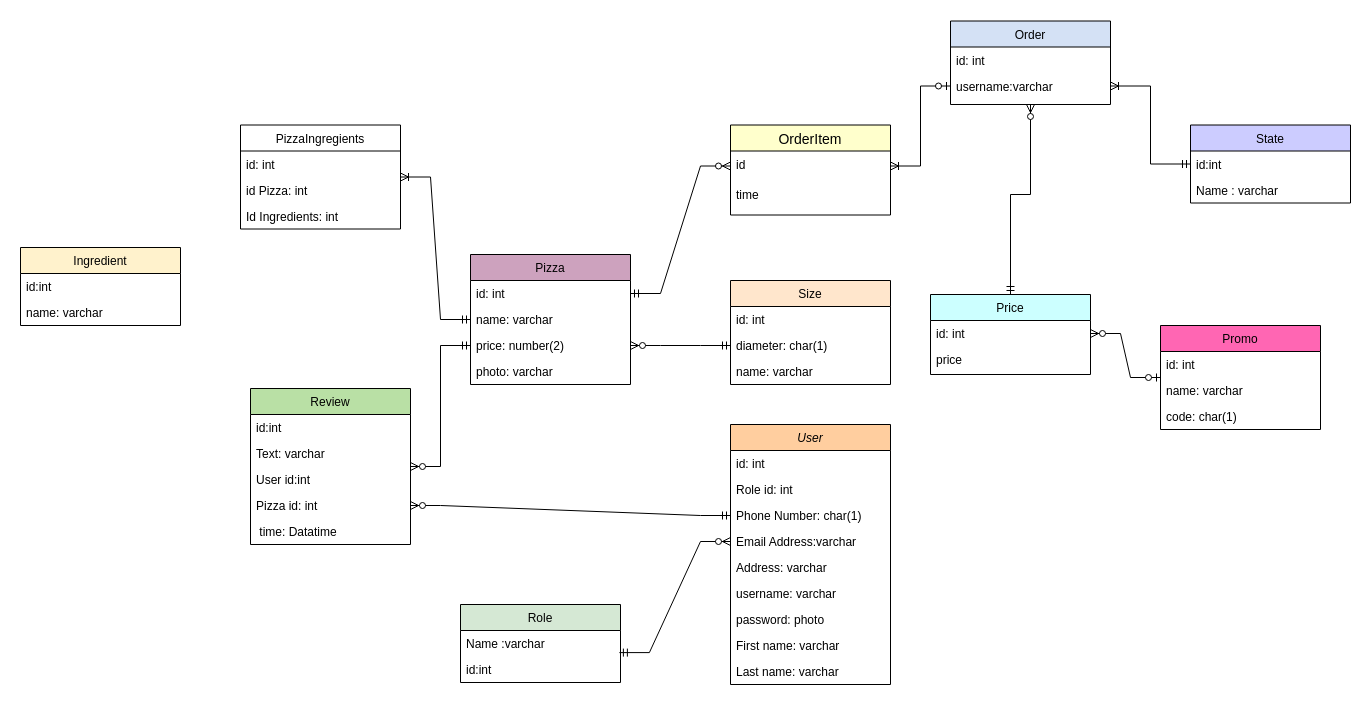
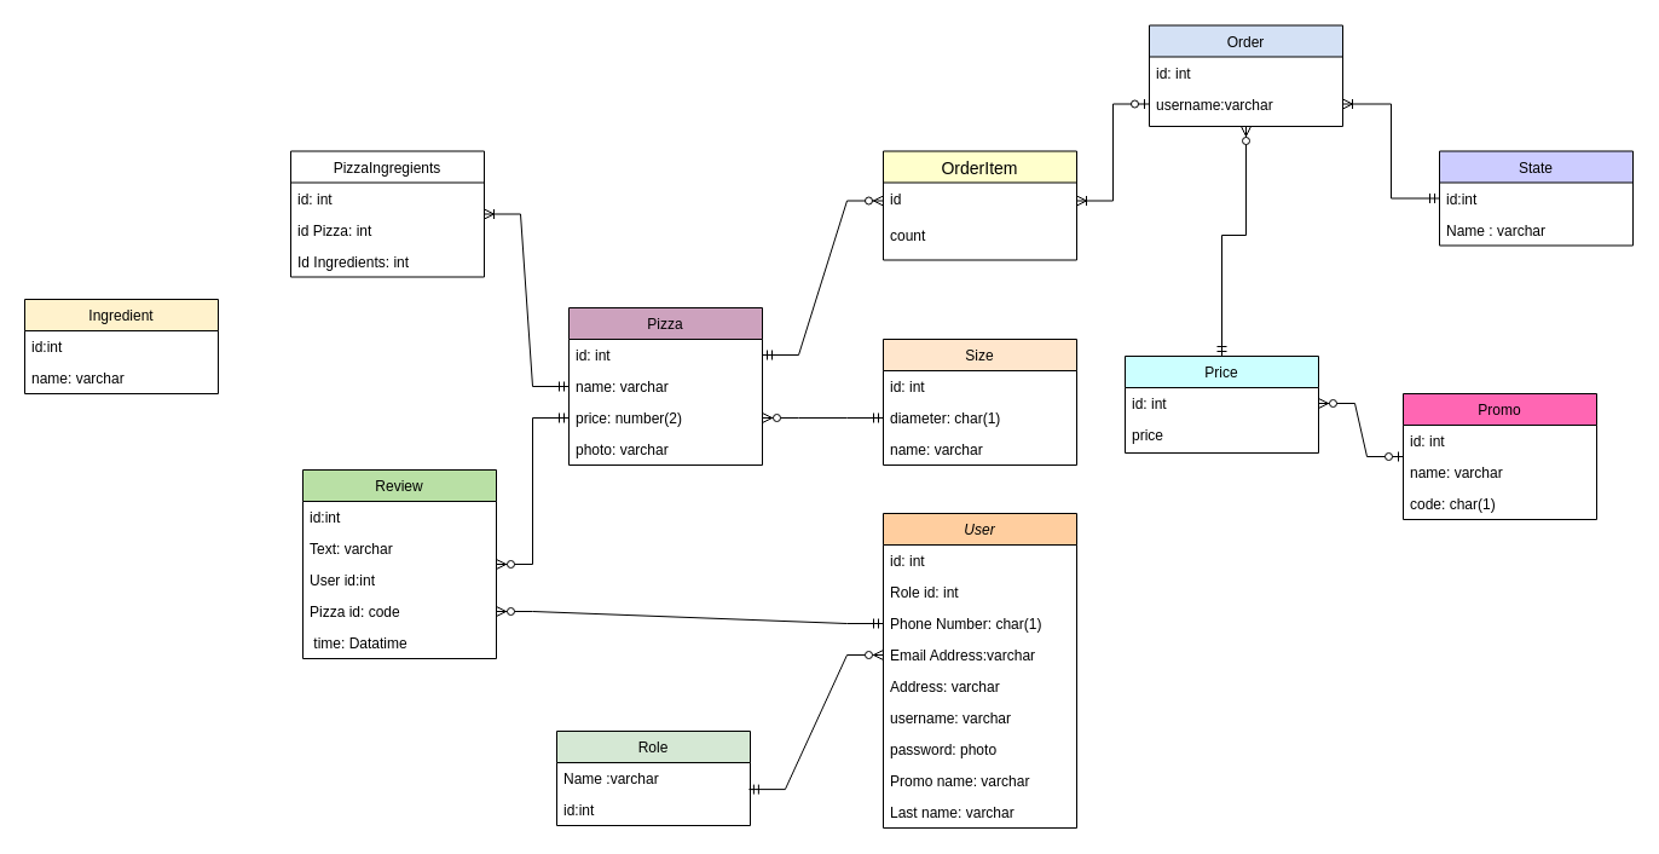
  <mxCell id="0" />
  <mxCell id="1" parent="0" />
  <mxCell id="2" value="User" style="swimlane;fontStyle=2;align=center;verticalAlign=top;childLayout=stackLayout;horizontal=1;startSize=26;horizontalStack=0;resizeParent=1;resizeLast=0;collapsible=1;marginBottom=0;rounded=0;shadow=0;strokeWidth=1;fillColor=#FFCE9F;" parent="1" vertex="1"><mxGeometry x="730" y="424" width="160" height="260" as="geometry"><mxRectangle x="230" y="140" width="160" height="26" as="alternateBounds" /></mxGeometry></mxCell>
  <mxCell id="3" value="id: int" style="text;align=left;verticalAlign=top;spacingLeft=4;spacingRight=4;overflow=hidden;rotatable=0;points=[[0,0.5],[1,0.5]];portConstraint=eastwest;" parent="2" vertex="1"><mxGeometry y="26" width="160" height="26" as="geometry" /></mxCell>
  <mxCell id="4" value="Role id: int" style="text;align=left;verticalAlign=top;spacingLeft=4;spacingRight=4;overflow=hidden;rotatable=0;points=[[0,0.5],[1,0.5]];portConstraint=eastwest;" parent="2" vertex="1"><mxGeometry y="52" width="160" height="26" as="geometry" /></mxCell>
  <mxCell id="5" value="Phone Number: char(1)" style="text;align=left;verticalAlign=top;spacingLeft=4;spacingRight=4;overflow=hidden;rotatable=0;points=[[0,0.5],[1,0.5]];portConstraint=eastwest;rounded=0;shadow=0;html=0;" parent="2" vertex="1"><mxGeometry y="78" width="160" height="26" as="geometry" /></mxCell>
  <mxCell id="6" value="Email Address:varchar" style="text;align=left;verticalAlign=top;spacingLeft=4;spacingRight=4;overflow=hidden;rotatable=0;points=[[0,0.5],[1,0.5]];portConstraint=eastwest;rounded=0;shadow=0;html=0;" parent="2" vertex="1"><mxGeometry y="104" width="160" height="26" as="geometry" /></mxCell>
  <mxCell id="7" value="Address: varchar&#10;" style="text;align=left;verticalAlign=top;spacingLeft=4;spacingRight=4;overflow=hidden;rotatable=0;points=[[0,0.5],[1,0.5]];portConstraint=eastwest;rounded=0;shadow=0;html=0;" parent="2" vertex="1"><mxGeometry y="130" width="160" height="26" as="geometry" /></mxCell>
  <mxCell id="8" value="username: varchar" style="text;align=left;verticalAlign=top;spacingLeft=4;spacingRight=4;overflow=hidden;rotatable=0;points=[[0,0.5],[1,0.5]];portConstraint=eastwest;" parent="2" vertex="1"><mxGeometry y="156" width="160" height="26" as="geometry" /></mxCell>
  <mxCell id="9" value="password: photo" style="text;align=left;verticalAlign=top;spacingLeft=4;spacingRight=4;overflow=hidden;rotatable=0;points=[[0,0.5],[1,0.5]];portConstraint=eastwest;" parent="2" vertex="1"><mxGeometry y="182" width="160" height="26" as="geometry" /></mxCell>
- <mxCell id="10" value="First name: varchar" style="text;align=left;verticalAlign=top;spacingLeft=4;spacingRight=4;overflow=hidden;rotatable=0;points=[[0,0.5],[1,0.5]];portConstraint=eastwest;" parent="2" vertex="1"><mxGeometry y="208" width="160" height="26" as="geometry" /></mxCell>
+ <mxCell id="10" value="Promo name: varchar" style="text;align=left;verticalAlign=top;spacingLeft=4;spacingRight=4;overflow=hidden;rotatable=0;points=[[0,0.5],[1,0.5]];portConstraint=eastwest;" parent="2" vertex="1"><mxGeometry y="208" width="160" height="26" as="geometry" /></mxCell>
  <mxCell id="11" value="Last name: varchar" style="text;align=left;verticalAlign=top;spacingLeft=4;spacingRight=4;overflow=hidden;rotatable=0;points=[[0,0.5],[1,0.5]];portConstraint=eastwest;" parent="2" vertex="1"><mxGeometry y="234" width="160" height="26" as="geometry" /></mxCell>
  <mxCell id="12" value="Ingredient" style="swimlane;fontStyle=0;align=center;verticalAlign=top;childLayout=stackLayout;horizontal=1;startSize=26;horizontalStack=0;resizeParent=1;resizeLast=0;collapsible=1;marginBottom=0;rounded=0;shadow=0;strokeWidth=1;fillColor=#FFF2CC;" parent="1" vertex="1"><mxGeometry x="20" y="247" width="160" height="78" as="geometry"><mxRectangle x="340" y="380" width="170" height="26" as="alternateBounds" /></mxGeometry></mxCell>
  <mxCell id="13" value="id:int" style="text;align=left;verticalAlign=top;spacingLeft=4;spacingRight=4;overflow=hidden;rotatable=0;points=[[0,0.5],[1,0.5]];portConstraint=eastwest;" parent="12" vertex="1"><mxGeometry y="26" width="160" height="26" as="geometry" /></mxCell>
  <mxCell id="14" value="name: varchar" style="text;align=left;verticalAlign=top;spacingLeft=4;spacingRight=4;overflow=hidden;rotatable=0;points=[[0,0.5],[1,0.5]];portConstraint=eastwest;" parent="12" vertex="1"><mxGeometry y="52" width="160" height="26" as="geometry" /></mxCell>
  <mxCell id="15" value="Role" style="swimlane;fontStyle=0;align=center;verticalAlign=top;childLayout=stackLayout;horizontal=1;startSize=26;horizontalStack=0;resizeParent=1;resizeLast=0;collapsible=1;marginBottom=0;rounded=0;shadow=0;strokeWidth=1;fillColor=#D5E8D4;" parent="1" vertex="1"><mxGeometry x="460" y="604" width="160" height="78" as="geometry"><mxRectangle x="130" y="380" width="160" height="26" as="alternateBounds" /></mxGeometry></mxCell>
  <mxCell id="16" value="Name :varchar" style="text;align=left;verticalAlign=top;spacingLeft=4;spacingRight=4;overflow=hidden;rotatable=0;points=[[0,0.5],[1,0.5]];portConstraint=eastwest;" parent="15" vertex="1"><mxGeometry y="26" width="160" height="26" as="geometry" /></mxCell>
  <mxCell id="17" value="id:int" style="text;align=left;verticalAlign=top;spacingLeft=4;spacingRight=4;overflow=hidden;rotatable=0;points=[[0,0.5],[1,0.5]];portConstraint=eastwest;rounded=0;shadow=0;html=0;" parent="15" vertex="1"><mxGeometry y="52" width="160" height="26" as="geometry" /></mxCell>
  <mxCell id="18" value="Pizza" style="swimlane;fontStyle=0;align=center;verticalAlign=top;childLayout=stackLayout;horizontal=1;startSize=26;horizontalStack=0;resizeParent=1;resizeLast=0;collapsible=1;marginBottom=0;rounded=0;shadow=0;strokeWidth=1;fillColor=#CDA2BE;" parent="1" vertex="1"><mxGeometry x="470" y="254" width="160" height="130" as="geometry"><mxRectangle x="130" y="380" width="160" height="26" as="alternateBounds" /></mxGeometry></mxCell>
  <mxCell id="19" value="id: int" style="text;align=left;verticalAlign=top;spacingLeft=4;spacingRight=4;overflow=hidden;rotatable=0;points=[[0,0.5],[1,0.5]];portConstraint=eastwest;" parent="18" vertex="1"><mxGeometry y="26" width="160" height="26" as="geometry" /></mxCell>
  <mxCell id="20" value="name: varchar" style="text;align=left;verticalAlign=top;spacingLeft=4;spacingRight=4;overflow=hidden;rotatable=0;points=[[0,0.5],[1,0.5]];portConstraint=eastwest;" parent="18" vertex="1"><mxGeometry y="52" width="160" height="26" as="geometry" /></mxCell>
  <mxCell id="21" value="price: number(2)" style="text;align=left;verticalAlign=top;spacingLeft=4;spacingRight=4;overflow=hidden;rotatable=0;points=[[0,0.5],[1,0.5]];portConstraint=eastwest;" parent="18" vertex="1"><mxGeometry y="78" width="160" height="26" as="geometry" /></mxCell>
  <mxCell id="22" value="photo: varchar" style="text;align=left;verticalAlign=top;spacingLeft=4;spacingRight=4;overflow=hidden;rotatable=0;points=[[0,0.5],[1,0.5]];portConstraint=eastwest;" parent="18" vertex="1"><mxGeometry y="104" width="160" height="26" as="geometry" /></mxCell>
  <mxCell id="23" value="Size" style="swimlane;fontStyle=0;align=center;verticalAlign=top;childLayout=stackLayout;horizontal=1;startSize=26;horizontalStack=0;resizeParent=1;resizeLast=0;collapsible=1;marginBottom=0;rounded=0;shadow=0;strokeWidth=1;fillColor=#FFE6CC;" parent="1" vertex="1"><mxGeometry x="730" y="280" width="160" height="104" as="geometry"><mxRectangle x="340" y="380" width="170" height="26" as="alternateBounds" /></mxGeometry></mxCell>
  <mxCell id="24" value="id: int" style="text;align=left;verticalAlign=top;spacingLeft=4;spacingRight=4;overflow=hidden;rotatable=0;points=[[0,0.5],[1,0.5]];portConstraint=eastwest;" parent="23" vertex="1"><mxGeometry y="26" width="160" height="26" as="geometry" /></mxCell>
  <mxCell id="25" value="diameter: char(1)" style="text;align=left;verticalAlign=top;spacingLeft=4;spacingRight=4;overflow=hidden;rotatable=0;points=[[0,0.5],[1,0.5]];portConstraint=eastwest;" parent="23" vertex="1"><mxGeometry y="52" width="160" height="26" as="geometry" /></mxCell>
  <mxCell id="26" value="name: varchar" style="text;align=left;verticalAlign=top;spacingLeft=4;spacingRight=4;overflow=hidden;rotatable=0;points=[[0,0.5],[1,0.5]];portConstraint=eastwest;" parent="23" vertex="1"><mxGeometry y="78" width="160" height="26" as="geometry" /></mxCell>
  <mxCell id="27" value="Review" style="swimlane;fontStyle=0;align=center;verticalAlign=top;childLayout=stackLayout;horizontal=1;startSize=26;horizontalStack=0;resizeParent=1;resizeLast=0;collapsible=1;marginBottom=0;rounded=0;shadow=0;strokeWidth=1;fillColor=#B9E0A5;" parent="1" vertex="1"><mxGeometry x="250" y="388" width="160" height="156" as="geometry"><mxRectangle x="550" y="140" width="160" height="26" as="alternateBounds" /></mxGeometry></mxCell>
  <mxCell id="28" value="id:int" style="text;align=left;verticalAlign=top;spacingLeft=4;spacingRight=4;overflow=hidden;rotatable=0;points=[[0,0.5],[1,0.5]];portConstraint=eastwest;rounded=0;shadow=0;html=0;" parent="27" vertex="1"><mxGeometry y="26" width="160" height="26" as="geometry" /></mxCell>
  <mxCell id="29" value="Text: varchar" style="text;align=left;verticalAlign=top;spacingLeft=4;spacingRight=4;overflow=hidden;rotatable=0;points=[[0,0.5],[1,0.5]];portConstraint=eastwest;rounded=0;shadow=0;html=0;" parent="27" vertex="1"><mxGeometry y="52" width="160" height="26" as="geometry" /></mxCell>
  <mxCell id="30" value="User id:int" style="text;align=left;verticalAlign=top;spacingLeft=4;spacingRight=4;overflow=hidden;rotatable=0;points=[[0,0.5],[1,0.5]];portConstraint=eastwest;rounded=0;shadow=0;html=0;" parent="27" vertex="1"><mxGeometry y="78" width="160" height="26" as="geometry" /></mxCell>
- <mxCell id="31" value="Pizza id: int" style="text;align=left;verticalAlign=top;spacingLeft=4;spacingRight=4;overflow=hidden;rotatable=0;points=[[0,0.5],[1,0.5]];portConstraint=eastwest;rounded=0;shadow=0;html=0;" parent="27" vertex="1"><mxGeometry y="104" width="160" height="26" as="geometry" /></mxCell>
+ <mxCell id="31" value="Pizza id: code" style="text;align=left;verticalAlign=top;spacingLeft=4;spacingRight=4;overflow=hidden;rotatable=0;points=[[0,0.5],[1,0.5]];portConstraint=eastwest;rounded=0;shadow=0;html=0;" parent="27" vertex="1"><mxGeometry y="104" width="160" height="26" as="geometry" /></mxCell>
  <mxCell id="32" value=" time: Datatime" style="text;align=left;verticalAlign=top;spacingLeft=4;spacingRight=4;overflow=hidden;rotatable=0;points=[[0,0.5],[1,0.5]];portConstraint=eastwest;rounded=0;shadow=0;html=0;" parent="27" vertex="1"><mxGeometry y="130" width="160" height="26" as="geometry" /></mxCell>
  <mxCell id="33" value="PizzaIngregients" style="swimlane;fontStyle=0;align=center;verticalAlign=top;childLayout=stackLayout;horizontal=1;startSize=26;horizontalStack=0;resizeParent=1;resizeLast=0;collapsible=1;marginBottom=0;rounded=0;shadow=0;strokeWidth=1;" parent="1" vertex="1"><mxGeometry x="240" y="124.5" width="160" height="104" as="geometry"><mxRectangle x="520" y="390" width="170" height="26" as="alternateBounds" /></mxGeometry></mxCell>
  <mxCell id="34" value="id: int" style="text;align=left;verticalAlign=top;spacingLeft=4;spacingRight=4;overflow=hidden;rotatable=0;points=[[0,0.5],[1,0.5]];portConstraint=eastwest;" parent="33" vertex="1"><mxGeometry y="26" width="160" height="26" as="geometry" /></mxCell>
  <mxCell id="35" value="id Pizza: int" style="text;align=left;verticalAlign=top;spacingLeft=4;spacingRight=4;overflow=hidden;rotatable=0;points=[[0,0.5],[1,0.5]];portConstraint=eastwest;" parent="33" vertex="1"><mxGeometry y="52" width="160" height="26" as="geometry" /></mxCell>
  <mxCell id="36" value="Id Ingredients: int" style="text;align=left;verticalAlign=top;spacingLeft=4;spacingRight=4;overflow=hidden;rotatable=0;points=[[0,0.5],[1,0.5]];portConstraint=eastwest;" parent="33" vertex="1"><mxGeometry y="78" width="160" height="26" as="geometry" /></mxCell>
  <mxCell id="37" value="Promo" style="swimlane;fontStyle=0;align=center;verticalAlign=top;childLayout=stackLayout;horizontal=1;startSize=26;horizontalStack=0;resizeParent=1;resizeLast=0;collapsible=1;marginBottom=0;rounded=0;shadow=0;strokeWidth=1;fillColor=#FF66B3;" parent="1" vertex="1"><mxGeometry x="1160" y="325" width="160" height="104" as="geometry"><mxRectangle x="130" y="380" width="160" height="26" as="alternateBounds" /></mxGeometry></mxCell>
  <mxCell id="38" value="id: int" style="text;align=left;verticalAlign=top;spacingLeft=4;spacingRight=4;overflow=hidden;rotatable=0;points=[[0,0.5],[1,0.5]];portConstraint=eastwest;" parent="37" vertex="1"><mxGeometry y="26" width="160" height="26" as="geometry" /></mxCell>
  <mxCell id="39" value="name: varchar" style="text;align=left;verticalAlign=top;spacingLeft=4;spacingRight=4;overflow=hidden;rotatable=0;points=[[0,0.5],[1,0.5]];portConstraint=eastwest;rounded=0;shadow=0;html=0;" parent="37" vertex="1"><mxGeometry y="52" width="160" height="26" as="geometry" /></mxCell>
  <mxCell id="40" value="code: char(1)" style="text;align=left;verticalAlign=top;spacingLeft=4;spacingRight=4;overflow=hidden;rotatable=0;points=[[0,0.5],[1,0.5]];portConstraint=eastwest;rounded=0;shadow=0;html=0;" parent="37" vertex="1"><mxGeometry y="78" width="160" height="26" as="geometry" /></mxCell>
  <mxCell id="41" value="" style="edgeStyle=entityRelationEdgeStyle;fontSize=12;html=1;endArrow=ERoneToMany;startArrow=ERmandOne;rounded=0;" parent="1" source="18" target="33" edge="1"><mxGeometry width="100" height="100" relative="1" as="geometry"><mxPoint x="300" y="464" as="sourcePoint" /><mxPoint x="400" y="364" as="targetPoint" /></mxGeometry></mxCell>
  <mxCell id="42" value="" style="edgeStyle=entityRelationEdgeStyle;fontSize=12;html=1;endArrow=ERzeroToMany;startArrow=ERmandOne;rounded=0;entryX=1;entryY=0.5;entryDx=0;entryDy=0;exitX=0;exitY=0.5;exitDx=0;exitDy=0;" parent="1" source="5" target="31" edge="1"><mxGeometry width="100" height="100" relative="1" as="geometry"><mxPoint x="290" y="614" as="sourcePoint" /><mxPoint x="390" y="514" as="targetPoint" /></mxGeometry></mxCell>
  <mxCell id="43" value="" style="edgeStyle=entityRelationEdgeStyle;fontSize=12;html=1;endArrow=ERzeroToMany;startArrow=ERmandOne;rounded=0;exitX=0;exitY=0.5;exitDx=0;exitDy=0;" parent="1" source="21" target="27" edge="1"><mxGeometry width="100" height="100" relative="1" as="geometry"><mxPoint x="460" y="512" as="sourcePoint" /><mxPoint x="304" y="434" as="targetPoint" /></mxGeometry></mxCell>
  <mxCell id="44" value="" style="edgeStyle=entityRelationEdgeStyle;fontSize=12;html=1;endArrow=ERzeroToMany;startArrow=ERmandOne;rounded=0;exitX=0.993;exitY=0.85;exitDx=0;exitDy=0;exitPerimeter=0;entryX=0;entryY=0.5;entryDx=0;entryDy=0;" parent="1" source="16" target="6" edge="1"><mxGeometry width="100" height="100" relative="1" as="geometry"><mxPoint x="470" y="734" as="sourcePoint" /><mxPoint x="470" y="557" as="targetPoint" /></mxGeometry></mxCell>
  <mxCell id="45" value="" style="edgeStyle=entityRelationEdgeStyle;fontSize=12;html=1;endArrow=ERzeroToMany;startArrow=ERmandOne;rounded=0;entryX=0;entryY=0.5;entryDx=0;entryDy=0;exitX=1;exitY=0.5;exitDx=0;exitDy=0;" parent="1" source="19" target="55" edge="1"><mxGeometry width="100" height="100" relative="1" as="geometry"><mxPoint x="660" y="274" as="sourcePoint" /><mxPoint x="720" y="93" as="targetPoint" /><Array as="points"><mxPoint x="670" y="255" /><mxPoint x="670" y="255" /><mxPoint x="670" y="265" /></Array></mxGeometry></mxCell>
  <mxCell id="46" value="" style="edgeStyle=entityRelationEdgeStyle;fontSize=12;html=1;endArrow=ERzeroToMany;startArrow=ERmandOne;rounded=0;entryX=1;entryY=0.5;entryDx=0;entryDy=0;exitX=0;exitY=0.5;exitDx=0;exitDy=0;" parent="1" source="25" target="21" edge="1"><mxGeometry width="100" height="100" relative="1" as="geometry"><mxPoint x="690" y="254" as="sourcePoint" /><mxPoint x="790" y="254" as="targetPoint" /><Array as="points"><mxPoint x="710" y="254" /></Array></mxGeometry></mxCell>
  <mxCell id="47" value="State" style="swimlane;fontStyle=0;align=center;verticalAlign=top;childLayout=stackLayout;horizontal=1;startSize=26;horizontalStack=0;resizeParent=1;resizeLast=0;collapsible=1;marginBottom=0;rounded=0;shadow=0;strokeWidth=1;fillColor=#CCCCFF;" parent="1" vertex="1"><mxGeometry x="1190" y="124.5" width="160" height="78" as="geometry"><mxRectangle x="130" y="380" width="160" height="26" as="alternateBounds" /></mxGeometry></mxCell>
  <mxCell id="48" value="id:int" style="text;align=left;verticalAlign=top;spacingLeft=4;spacingRight=4;overflow=hidden;rotatable=0;points=[[0,0.5],[1,0.5]];portConstraint=eastwest;" parent="47" vertex="1"><mxGeometry y="26" width="160" height="26" as="geometry" /></mxCell>
  <mxCell id="49" value="Name : varchar" style="text;align=left;verticalAlign=top;spacingLeft=4;spacingRight=4;overflow=hidden;rotatable=0;points=[[0,0.5],[1,0.5]];portConstraint=eastwest;" parent="47" vertex="1"><mxGeometry y="52" width="160" height="26" as="geometry" /></mxCell>
  <mxCell id="50" value="Order" style="swimlane;fontStyle=0;align=center;verticalAlign=top;childLayout=stackLayout;horizontal=1;startSize=26;horizontalStack=0;resizeParent=1;resizeLast=0;collapsible=1;marginBottom=0;rounded=0;shadow=0;strokeWidth=1;fillColor=#D4E1F5;" parent="1" vertex="1"><mxGeometry x="950" y="20.5" width="160" height="83.5" as="geometry"><mxRectangle x="550" y="140" width="160" height="26" as="alternateBounds" /></mxGeometry></mxCell>
  <mxCell id="51" value="id: int" style="text;align=left;verticalAlign=top;spacingLeft=4;spacingRight=4;overflow=hidden;rotatable=0;points=[[0,0.5],[1,0.5]];portConstraint=eastwest;" parent="50" vertex="1"><mxGeometry y="26" width="160" height="26" as="geometry" /></mxCell>
  <mxCell id="52" value="username:varchar" style="text;align=left;verticalAlign=top;spacingLeft=4;spacingRight=4;overflow=hidden;rotatable=0;points=[[0,0.5],[1,0.5]];portConstraint=eastwest;" parent="50" vertex="1"><mxGeometry y="52" width="160" height="26" as="geometry" /></mxCell>
  <mxCell id="53" value="" style="edgeStyle=elbowEdgeStyle;fontSize=12;html=1;endArrow=ERoneToMany;startArrow=ERmandOne;rounded=0;exitX=0;exitY=0.5;exitDx=0;exitDy=0;" parent="1" source="48" edge="1"><mxGeometry width="100" height="100" relative="1" as="geometry"><mxPoint x="1090" y="195.5" as="sourcePoint" /><mxPoint x="1110" y="85.5" as="targetPoint" /></mxGeometry></mxCell>
  <mxCell id="54" value="OrderItem" style="swimlane;fontStyle=0;childLayout=stackLayout;horizontal=1;startSize=26;horizontalStack=0;resizeParent=1;resizeParentMax=0;resizeLast=0;collapsible=1;marginBottom=0;align=center;fontSize=14;fillColor=#FFFFCC;" parent="1" vertex="1"><mxGeometry x="730" y="124.5" width="160" height="90" as="geometry" /></mxCell>
  <mxCell id="55" value="id" style="text;strokeColor=none;fillColor=none;spacingLeft=4;spacingRight=4;overflow=hidden;rotatable=0;points=[[0,0.5],[1,0.5]];portConstraint=eastwest;fontSize=12;whiteSpace=wrap;html=1;" parent="54" vertex="1"><mxGeometry y="26" width="160" height="30" as="geometry" /></mxCell>
- <mxCell id="56" value="time&amp;nbsp;" style="text;strokeColor=none;fillColor=none;spacingLeft=4;spacingRight=4;overflow=hidden;rotatable=0;points=[[0,0.5],[1,0.5]];portConstraint=eastwest;fontSize=12;whiteSpace=wrap;html=1;" parent="54" vertex="1"><mxGeometry y="56" width="160" height="34" as="geometry" /></mxCell>
+ <mxCell id="56" value="count&amp;nbsp;" style="text;strokeColor=none;fillColor=none;spacingLeft=4;spacingRight=4;overflow=hidden;rotatable=0;points=[[0,0.5],[1,0.5]];portConstraint=eastwest;fontSize=12;whiteSpace=wrap;html=1;" parent="54" vertex="1"><mxGeometry y="56" width="160" height="34" as="geometry" /></mxCell>
  <mxCell id="57" value="Price" style="swimlane;fontStyle=0;align=center;verticalAlign=top;childLayout=stackLayout;horizontal=1;startSize=26;horizontalStack=0;resizeParent=1;resizeLast=0;collapsible=1;marginBottom=0;rounded=0;shadow=0;strokeWidth=1;fillColor=#CCFFFF;" parent="1" vertex="1"><mxGeometry x="930" y="294" width="160" height="80" as="geometry"><mxRectangle x="130" y="380" width="160" height="26" as="alternateBounds" /></mxGeometry></mxCell>
  <mxCell id="58" value="id: int" style="text;align=left;verticalAlign=top;spacingLeft=4;spacingRight=4;overflow=hidden;rotatable=0;points=[[0,0.5],[1,0.5]];portConstraint=eastwest;" parent="57" vertex="1"><mxGeometry y="26" width="160" height="26" as="geometry" /></mxCell>
  <mxCell id="59" value="price" style="text;align=left;verticalAlign=top;spacingLeft=4;spacingRight=4;overflow=hidden;rotatable=0;points=[[0,0.5],[1,0.5]];portConstraint=eastwest;rounded=0;shadow=0;html=0;" parent="57" vertex="1"><mxGeometry y="52" width="160" height="26" as="geometry" /></mxCell>
  <mxCell id="60" value="" style="edgeStyle=elbowEdgeStyle;fontSize=12;html=1;endArrow=ERoneToMany;startArrow=ERzeroToOne;rounded=0;entryX=1;entryY=0.5;entryDx=0;entryDy=0;exitX=0;exitY=0.5;exitDx=0;exitDy=0;" parent="1" target="55" edge="1"><mxGeometry width="100" height="100" relative="1" as="geometry"><mxPoint x="950" y="85.5" as="sourcePoint" /><mxPoint x="880" y="4" as="targetPoint" /></mxGeometry></mxCell>
  <mxCell id="61" value="" style="edgeStyle=entityRelationEdgeStyle;fontSize=12;html=1;endArrow=ERzeroToMany;startArrow=ERzeroToOne;rounded=0;entryX=1;entryY=0.5;entryDx=0;entryDy=0;" parent="1" source="37" target="58" edge="1"><mxGeometry width="100" height="100" relative="1" as="geometry"><mxPoint x="1040" y="554" as="sourcePoint" /><mxPoint x="1140" y="244" as="targetPoint" /></mxGeometry></mxCell>
  <mxCell id="62" value="" style="fontSize=12;html=1;endArrow=ERzeroToMany;startArrow=ERmandOne;rounded=0;exitX=0.5;exitY=0;exitDx=0;exitDy=0;edgeStyle=elbowEdgeStyle;elbow=vertical;entryX=0.5;entryY=1;entryDx=0;entryDy=0;" parent="1" source="57" target="50" edge="1"><mxGeometry width="100" height="100" relative="1" as="geometry"><mxPoint x="1030" y="484" as="sourcePoint" /><mxPoint x="1035" y="124" as="targetPoint" /><Array as="points"><mxPoint x="1020" y="194" /></Array></mxGeometry></mxCell>
